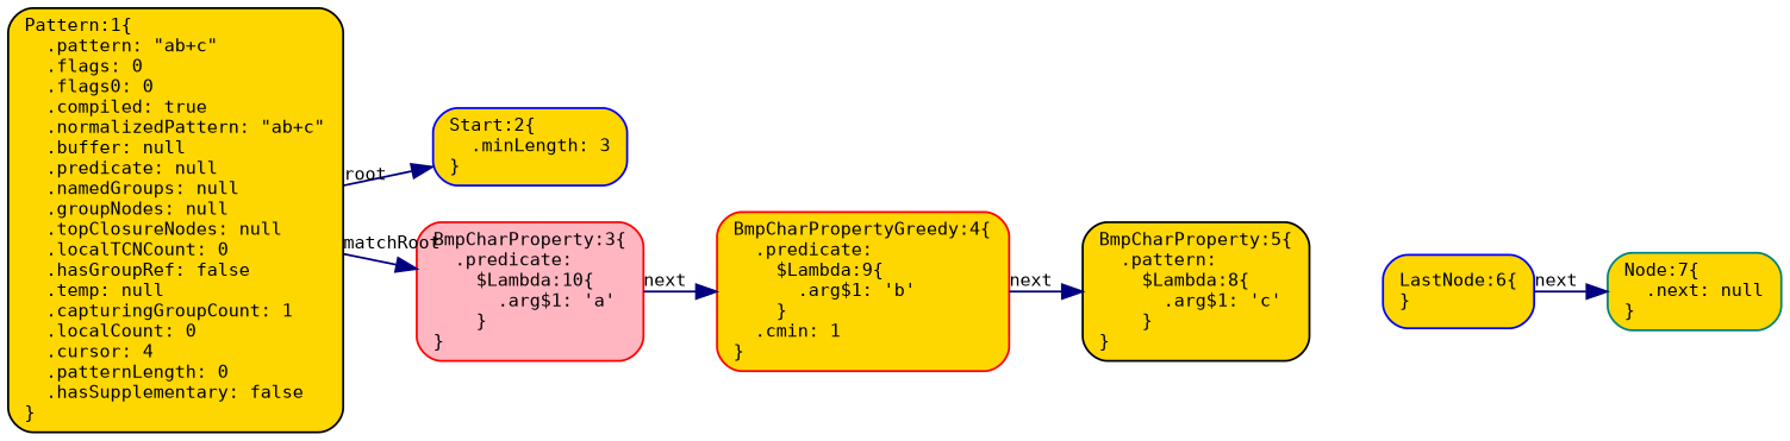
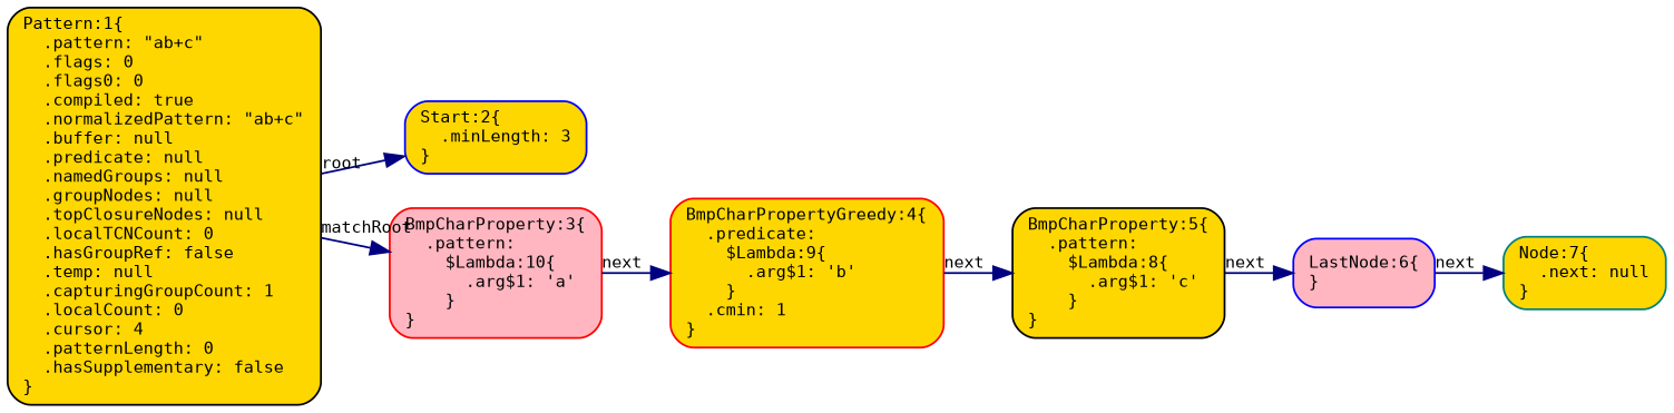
  digraph {
    fontname=Monospace
    fontsize=11
    rankdir=LR
    node [color=black fillcolor=gold fontname=Monospace fontsize=9 shape=box style="rounded,filled"]
    edge [color=Navy fontname=Monospace fontsize=9 taillabel=next]
    n1 [label="Pattern:1\{\l  .pattern: \"ab+c\"\l  .flags: 0\l  .flags0: 0\l  .compiled: true\l  .normalizedPattern: \"ab+c\"\l  .buffer: null\l  .predicate: null\l  .namedGroups: null\l  .groupNodes: null\l  .topClosureNodes: null\l  .localTCNCount: 0\l  .hasGroupRef: false\l  .temp: null\l  .capturingGroupCount: 1\l  .localCount: 0\l  .cursor: 4\l  .patternLength: 0\l  .hasSupplementary: false\l\}\l"]
    n2 [color=blue label="Start:2\{\l  .minLength: 3\l\}\l"]
-   n3 [color=red fillcolor=lightpink label="BmpCharProperty:3\{\l  .predicate:\l    $Lambda:10\{\l      .arg$1: 'a'\l    \}\l\}\l"]
+   n3 [color=red fillcolor=lightpink label="BmpCharProperty:3\{\l  .pattern:\l    $Lambda:10\{\l      .arg$1: 'a'\l    \}\l\}\l"]
    n4 [color=red label="BmpCharPropertyGreedy:4\{\l  .predicate:\l    $Lambda:9\{\l      .arg$1: 'b'\l    \}\l  .cmin: 1\l\}\l"]
    n5 [label="BmpCharProperty:5\{\l  .pattern:\l    $Lambda:8\{\l      .arg$1: 'c'\l    \}\l\}\l"]
-   n6 [color=blue label="LastNode:6\{\l\}\l"]
+   n6 [color=blue fillcolor=lightpink label="LastNode:6\{\l\}\l"]
    n7 [color=teal label="Node:7\{\l  .next: null\l\}\l"]
    n1 -> n2 [taillabel=root]
    n1 -> n3 [taillabel=matchRoot]
    n3 -> n4
    n4 -> n5
+   n5 -> n6
    n6 -> n7
  }
